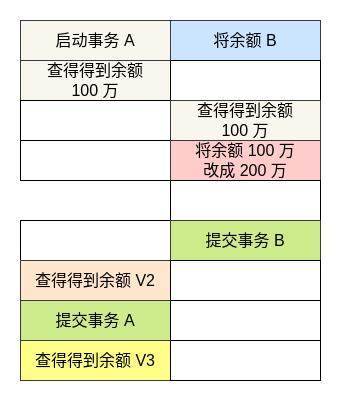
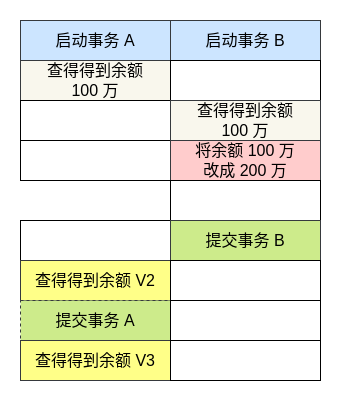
  <mxCell id="0" />
  <mxCell id="1" parent="0" />
- <mxCell id="2" value="启动事务 A" style="rounded=0;whiteSpace=wrap;html=1;fontSize=16;fillColor=#f9f7ed;strokeColor=#36393d;" vertex="1" parent="1"><mxGeometry x="20" y="20" width="150" height="40" as="geometry" /></mxCell>
+ <mxCell id="2" value="启动事务 A" style="rounded=0;whiteSpace=wrap;html=1;fontSize=16;fillColor=#cce5ff;strokeColor=#36393d;" vertex="1" parent="1"><mxGeometry x="20" y="20" width="150" height="40" as="geometry" /></mxCell>
  <mxCell id="3" value="查得得到余额 &lt;br&gt;100 万" style="rounded=0;whiteSpace=wrap;html=1;fontSize=16;fillColor=#f9f7ed;strokeColor=#36393d;" vertex="1" parent="1"><mxGeometry x="20" y="60" width="150" height="40" as="geometry" /></mxCell>
- <mxCell id="4" value="将余额 B" style="rounded=0;whiteSpace=wrap;html=1;fontSize=16;fillColor=#cce5ff;strokeColor=#36393d;" vertex="1" parent="1"><mxGeometry x="170" y="20" width="150" height="40" as="geometry" /></mxCell>
+ <mxCell id="4" value="启动事务 B" style="rounded=0;whiteSpace=wrap;html=1;fontSize=16;fillColor=#cce5ff;strokeColor=#36393d;" vertex="1" parent="1"><mxGeometry x="170" y="20" width="150" height="40" as="geometry" /></mxCell>
  <mxCell id="5" value="" style="rounded=0;whiteSpace=wrap;html=1;fontSize=16;" vertex="1" parent="1"><mxGeometry x="170" y="60" width="150" height="40" as="geometry" /></mxCell>
  <mxCell id="6" value="" style="rounded=0;whiteSpace=wrap;html=1;fontSize=16;" vertex="1" parent="1"><mxGeometry x="20" y="100" width="150" height="40" as="geometry" /></mxCell>
  <mxCell id="7" value="查得得到余额&lt;br&gt;100 万" style="rounded=0;whiteSpace=wrap;html=1;fontSize=16;fillColor=#f9f7ed;strokeColor=#36393d;" vertex="1" parent="1"><mxGeometry x="170" y="100" width="150" height="40" as="geometry" /></mxCell>
  <mxCell id="8" value="" style="rounded=0;whiteSpace=wrap;html=1;fontSize=16;" vertex="1" parent="1"><mxGeometry x="20" y="140" width="150" height="40" as="geometry" /></mxCell>
  <mxCell id="9" value="将余额 100 万&lt;br&gt;改成 200 万" style="rounded=0;whiteSpace=wrap;html=1;fontSize=16;fillColor=#ffcccc;strokeColor=#36393d;" vertex="1" parent="1"><mxGeometry x="170" y="140" width="150" height="40" as="geometry" /></mxCell>
  <mxCell id="10" value="" style="rounded=0;whiteSpace=wrap;html=1;fontSize=16;" vertex="1" parent="1"><mxGeometry x="170" y="180" width="150" height="40" as="geometry" /></mxCell>
  <mxCell id="11" value="" style="rounded=0;whiteSpace=wrap;html=1;fontSize=16;" vertex="1" parent="1"><mxGeometry x="20" y="220" width="150" height="40" as="geometry" /></mxCell>
  <mxCell id="12" value="&lt;span&gt;提交事务 B&lt;/span&gt;" style="rounded=0;whiteSpace=wrap;html=1;fontSize=16;fillColor=#cdeb8b;strokeColor=#36393d;" vertex="1" parent="1"><mxGeometry x="170" y="220" width="150" height="40" as="geometry" /></mxCell>
- <mxCell id="13" value="&lt;span&gt;查得得到余额 V2&lt;/span&gt;" style="rounded=0;whiteSpace=wrap;html=1;fontSize=16;fillColor=#ffe6cc;strokeColor=#36393d;" vertex="1" parent="1"><mxGeometry x="20" y="260" width="150" height="40" as="geometry" /></mxCell>
+ <mxCell id="13" value="&lt;span&gt;查得得到余额 V2&lt;/span&gt;" style="rounded=0;whiteSpace=wrap;html=1;fontSize=16;fillColor=#ffff88;strokeColor=#36393d;" vertex="1" parent="1"><mxGeometry x="20" y="260" width="150" height="40" as="geometry" /></mxCell>
  <mxCell id="14" value="" style="rounded=0;whiteSpace=wrap;html=1;fontSize=16;" vertex="1" parent="1"><mxGeometry x="170" y="260" width="150" height="40" as="geometry" /></mxCell>
- <mxCell id="15" value="提交事务 A" style="rounded=0;whiteSpace=wrap;html=1;fontSize=16;fillColor=#cdeb8b;strokeColor=#36393d;" vertex="1" parent="1"><mxGeometry x="20" y="300" width="150" height="40" as="geometry" /></mxCell>
+ <mxCell id="15" value="提交事务 A" style="rounded=0;whiteSpace=wrap;html=1;fontSize=16;fillColor=#cdeb8b;strokeColor=#36393d;dashed=1;" vertex="1" parent="1"><mxGeometry x="20" y="300" width="150" height="40" as="geometry" /></mxCell>
  <mxCell id="16" value="" style="rounded=0;whiteSpace=wrap;html=1;fontSize=16;" vertex="1" parent="1"><mxGeometry x="170" y="300" width="150" height="40" as="geometry" /></mxCell>
  <mxCell id="17" value="查得得到余额 V3" style="rounded=0;whiteSpace=wrap;html=1;fontSize=16;fillColor=#ffff88;strokeColor=#36393d;" vertex="1" parent="1"><mxGeometry x="20" y="340" width="150" height="40" as="geometry" /></mxCell>
  <mxCell id="18" value="" style="rounded=0;whiteSpace=wrap;html=1;fontSize=16;" vertex="1" parent="1"><mxGeometry x="170" y="340" width="150" height="40" as="geometry" /></mxCell>
